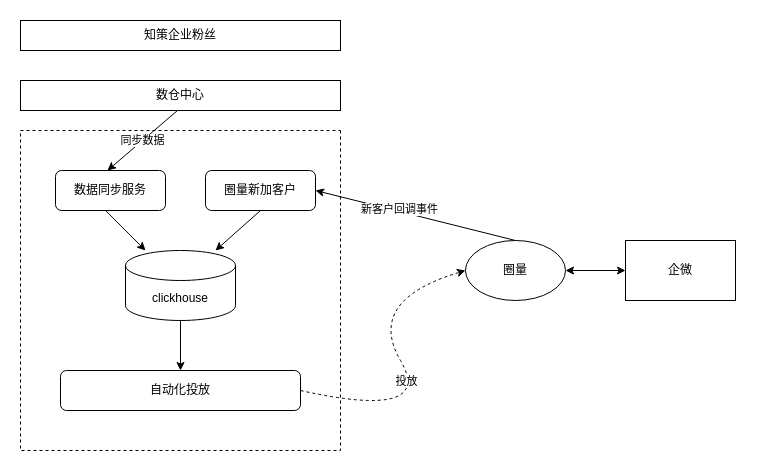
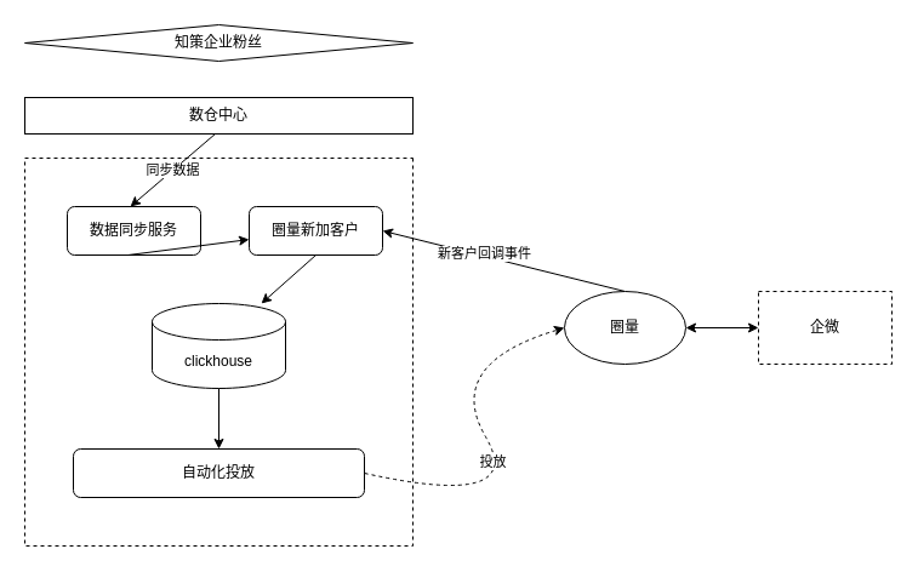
  <mxCell id="0" />
  <mxCell id="1" parent="0" />
  <mxCell id="2" value="" style="whiteSpace=wrap;html=1;aspect=fixed;direction=south;gradientColor=none;dashed=1;" vertex="1" parent="1"><mxGeometry x="20" y="130" width="320" height="320" as="geometry" /></mxCell>
  <mxCell id="3" style="edgeStyle=none;rounded=0;orthogonalLoop=1;jettySize=auto;html=1;exitX=0.5;exitY=0;exitDx=0;exitDy=0;entryX=1;entryY=0.5;entryDx=0;entryDy=0;" edge="1" parent="1" source="5" target="9"><mxGeometry relative="1" as="geometry" /></mxCell>
  <mxCell id="4" value="新客户回调事件" style="edgeLabel;html=1;align=center;verticalAlign=middle;resizable=0;points=[];" vertex="1" connectable="0" parent="3"><mxGeometry x="0.171" y="-2" relative="1" as="geometry"><mxPoint as="offset" /></mxGeometry></mxCell>
  <mxCell id="5" value="圈量" style="ellipse;whiteSpace=wrap;html=1;gradientColor=none;" vertex="1" parent="1"><mxGeometry x="465" y="240" width="100" height="60" as="geometry" /></mxCell>
- <mxCell id="6" value="企微" style="rounded=0;whiteSpace=wrap;html=1;gradientColor=none;" vertex="1" parent="1"><mxGeometry x="625" y="240" width="110" height="60" as="geometry" /></mxCell>
+ <mxCell id="6" value="企微" style="rounded=0;whiteSpace=wrap;html=1;gradientColor=none;dashed=1;" vertex="1" parent="1"><mxGeometry x="625" y="240" width="110" height="60" as="geometry" /></mxCell>
  <mxCell id="7" value="" style="endArrow=classic;startArrow=classic;html=1;rounded=0;exitX=1;exitY=0.5;exitDx=0;exitDy=0;entryX=0;entryY=0.5;entryDx=0;entryDy=0;" edge="1" parent="1" source="5" target="6"><mxGeometry width="50" height="50" relative="1" as="geometry"><mxPoint x="545" y="310" as="sourcePoint" /><mxPoint x="595" y="260" as="targetPoint" /></mxGeometry></mxCell>
  <mxCell id="8" value="数据同步服务" style="rounded=1;whiteSpace=wrap;html=1;gradientColor=none;" vertex="1" parent="1"><mxGeometry x="55" y="170" width="110" height="40" as="geometry" /></mxCell>
  <mxCell id="9" value="圈量新加客户" style="rounded=1;whiteSpace=wrap;html=1;gradientColor=none;" vertex="1" parent="1"><mxGeometry x="205" y="170" width="110" height="40" as="geometry" /></mxCell>
- <mxCell id="10" value="知策企业粉丝" style="rounded=0;whiteSpace=wrap;html=1;gradientColor=none;" vertex="1" parent="1"><mxGeometry x="20" y="20" width="320" height="30" as="geometry" /></mxCell>
+ <mxCell id="10" value="知策企业粉丝" style="rhombus;whiteSpace=wrap;html=1;gradientColor=none;" vertex="1" parent="1"><mxGeometry x="20" y="20" width="320" height="30" as="geometry" /></mxCell>
  <mxCell id="11" value="同步数据" style="edgeStyle=none;rounded=0;orthogonalLoop=1;jettySize=auto;html=1;exitX=0.5;exitY=1;exitDx=0;exitDy=0;entryX=0.5;entryY=0;entryDx=0;entryDy=0;" edge="1" parent="1"><mxGeometry relative="1" as="geometry"><mxPoint x="177" y="110" as="sourcePoint" /><mxPoint x="107" y="170" as="targetPoint" /></mxGeometry></mxCell>
  <mxCell id="12" value="数仓中心" style="rounded=0;whiteSpace=wrap;html=1;gradientColor=none;" vertex="1" parent="1"><mxGeometry x="20" y="80" width="320" height="30" as="geometry" /></mxCell>
  <mxCell id="13" value="clickhouse" style="shape=cylinder3;whiteSpace=wrap;html=1;boundedLbl=1;backgroundOutline=1;size=15;gradientColor=none;" vertex="1" parent="1"><mxGeometry x="125" y="250" width="110" height="70" as="geometry" /></mxCell>
  <mxCell id="14" value="自动化投放" style="rounded=1;whiteSpace=wrap;html=1;gradientColor=none;" vertex="1" parent="1"><mxGeometry x="60" y="370" width="240" height="40" as="geometry" /></mxCell>
- <mxCell id="15" value="" style="endArrow=classic;html=1;rounded=0;exitX=0.455;exitY=1;exitDx=0;exitDy=0;exitPerimeter=0;" edge="1" parent="1" source="8" target="13"><mxGeometry width="50" height="50" relative="1" as="geometry"><mxPoint x="95" y="270" as="sourcePoint" /><mxPoint x="135" y="230" as="targetPoint" /></mxGeometry></mxCell>
+ <mxCell id="15" value="" style="endArrow=classic;html=1;rounded=0;exitX=0.455;exitY=1;exitDx=0;exitDy=0;exitPerimeter=0;" edge="1" parent="1" source="8" target="9"><mxGeometry width="50" height="50" relative="1" as="geometry"><mxPoint x="95" y="270" as="sourcePoint" /><mxPoint x="135" y="230" as="targetPoint" /></mxGeometry></mxCell>
  <mxCell id="16" value="" style="endArrow=classic;html=1;rounded=0;exitX=0.5;exitY=1;exitDx=0;exitDy=0;" edge="1" parent="1" source="9"><mxGeometry width="50" height="50" relative="1" as="geometry"><mxPoint x="255" y="220" as="sourcePoint" /><mxPoint x="215" y="250" as="targetPoint" /></mxGeometry></mxCell>
  <mxCell id="17" value="" style="endArrow=classic;html=1;rounded=0;exitX=0.5;exitY=1;exitDx=0;exitDy=0;exitPerimeter=0;" edge="1" parent="1" source="13" target="14"><mxGeometry width="50" height="50" relative="1" as="geometry"><mxPoint x="165" y="380" as="sourcePoint" /><mxPoint x="215" y="330" as="targetPoint" /></mxGeometry></mxCell>
  <mxCell id="18" value="" style="curved=1;endArrow=classic;html=1;rounded=0;exitX=1;exitY=0.5;exitDx=0;exitDy=0;entryX=0;entryY=0.5;entryDx=0;entryDy=0;dashed=1;" edge="1" parent="1" source="14" target="5"><mxGeometry width="50" height="50" relative="1" as="geometry"><mxPoint x="385" y="420" as="sourcePoint" /><mxPoint x="435" y="370" as="targetPoint" /><Array as="points"><mxPoint x="435" y="420" /><mxPoint x="365" y="300" /></Array></mxGeometry></mxCell>
  <mxCell id="19" value="投放" style="edgeLabel;html=1;align=center;verticalAlign=middle;resizable=0;points=[];" vertex="1" connectable="0" parent="18"><mxGeometry x="-0.018" y="6" relative="1" as="geometry"><mxPoint as="offset" /></mxGeometry></mxCell>
